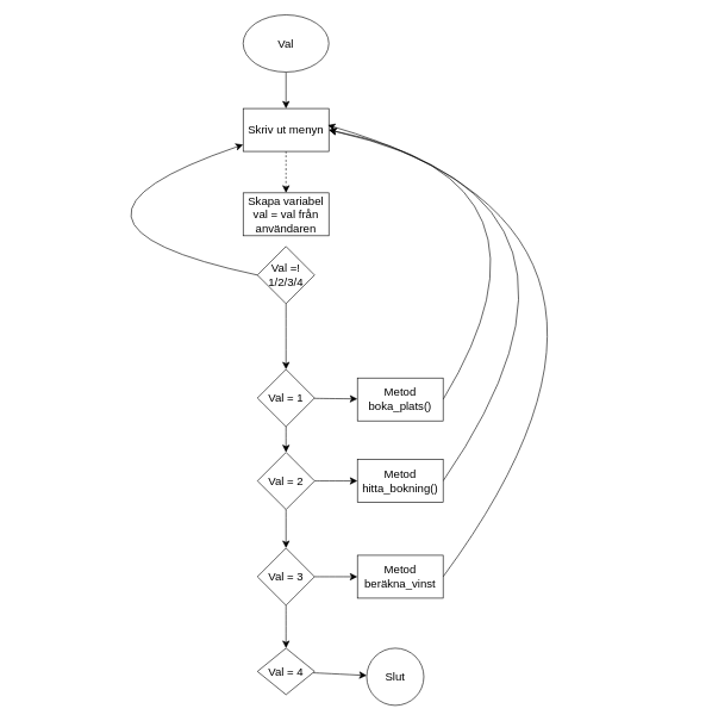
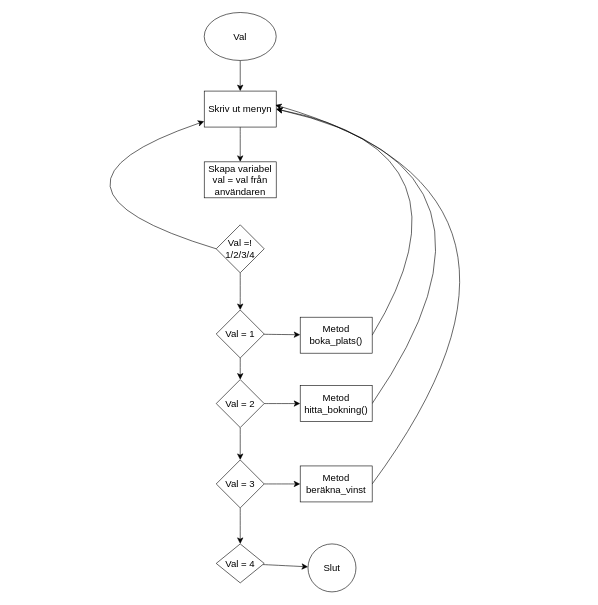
  <mxCell id="0" />
  <mxCell id="1" parent="0" />
  <mxCell id="2" value="" style="edgeStyle=none;curved=1;rounded=0;orthogonalLoop=1;jettySize=auto;html=1;fontSize=12;startSize=8;endSize=8;" edge="1" parent="1" source="3" target="5"><mxGeometry relative="1" as="geometry" /></mxCell>
  <mxCell id="3" value="Val" style="ellipse;whiteSpace=wrap;html=1;fontSize=16;" vertex="1" parent="1"><mxGeometry x="340" y="20" width="120" height="80" as="geometry" /></mxCell>
- <mxCell id="4" value="" style="edgeStyle=none;curved=1;rounded=0;orthogonalLoop=1;jettySize=auto;html=1;fontSize=12;startSize=8;endSize=8;dashed=1;" edge="1" parent="1" source="5" target="6"><mxGeometry relative="1" as="geometry" /></mxCell>
+ <mxCell id="4" value="" style="edgeStyle=none;curved=1;rounded=0;orthogonalLoop=1;jettySize=auto;html=1;fontSize=12;startSize=8;endSize=8;" edge="1" parent="1" source="5" target="6"><mxGeometry relative="1" as="geometry" /></mxCell>
  <mxCell id="5" value="Skriv ut menyn" style="whiteSpace=wrap;html=1;fontSize=16;" vertex="1" parent="1"><mxGeometry x="340" y="151" width="120" height="60" as="geometry" /></mxCell>
  <mxCell id="6" value="Skapa variabel val = val från användaren" style="whiteSpace=wrap;html=1;fontSize=16;" vertex="1" parent="1"><mxGeometry x="340" y="269" width="120" height="60" as="geometry" /></mxCell>
  <mxCell id="7" style="edgeStyle=none;curved=1;rounded=0;orthogonalLoop=1;jettySize=auto;html=1;exitX=0;exitY=0.5;exitDx=0;exitDy=0;fontSize=12;startSize=8;endSize=8;" edge="1" parent="1" source="9" target="5"><mxGeometry relative="1" as="geometry"><Array as="points"><mxPoint x="20" y="311" /></Array></mxGeometry></mxCell>
  <mxCell id="8" value="" style="edgeStyle=none;curved=1;rounded=0;orthogonalLoop=1;jettySize=auto;html=1;fontSize=12;startSize=8;endSize=8;" edge="1" parent="1" source="9" target="12"><mxGeometry relative="1" as="geometry" /></mxCell>
- <mxCell id="9" value="Val =! 1/2/3/4" style="rhombus;whiteSpace=wrap;html=1;fontSize=16;" vertex="1" parent="1"><mxGeometry x="360" y="344" width="80" height="80" as="geometry" /></mxCell>
+ <mxCell id="9" value="Val =! 1/2/3/4" style="rhombus;whiteSpace=wrap;html=1;fontSize=16;" vertex="1" parent="1"><mxGeometry x="360" y="374" width="80" height="80" as="geometry" /></mxCell>
  <mxCell id="10" value="" style="edgeStyle=none;curved=1;rounded=0;orthogonalLoop=1;jettySize=auto;html=1;fontSize=12;startSize=8;endSize=8;" edge="1" parent="1" source="12" target="14"><mxGeometry relative="1" as="geometry" /></mxCell>
  <mxCell id="11" value="" style="edgeStyle=none;curved=1;rounded=0;orthogonalLoop=1;jettySize=auto;html=1;fontSize=12;startSize=8;endSize=8;" edge="1" parent="1" source="12" target="17"><mxGeometry relative="1" as="geometry" /></mxCell>
  <mxCell id="12" value="Val = 1" style="rhombus;whiteSpace=wrap;html=1;fontSize=16;" vertex="1" parent="1"><mxGeometry x="360" y="516" width="80" height="80" as="geometry" /></mxCell>
  <mxCell id="13" style="edgeStyle=none;curved=1;rounded=0;orthogonalLoop=1;jettySize=auto;html=1;exitX=1;exitY=0.5;exitDx=0;exitDy=0;entryX=1;entryY=0.5;entryDx=0;entryDy=0;fontSize=12;startSize=8;endSize=8;" edge="1" parent="1" source="14" target="5"><mxGeometry relative="1" as="geometry"><Array as="points"><mxPoint x="807" y="250" /></Array></mxGeometry></mxCell>
  <mxCell id="14" value="Metod boka_plats()" style="whiteSpace=wrap;html=1;fontSize=16;" vertex="1" parent="1"><mxGeometry x="500" y="528" width="120" height="60" as="geometry" /></mxCell>
  <mxCell id="15" value="" style="edgeStyle=none;curved=1;rounded=0;orthogonalLoop=1;jettySize=auto;html=1;fontSize=12;startSize=8;endSize=8;" edge="1" parent="1" source="17" target="19"><mxGeometry relative="1" as="geometry" /></mxCell>
  <mxCell id="16" value="" style="edgeStyle=none;curved=1;rounded=0;orthogonalLoop=1;jettySize=auto;html=1;fontSize=12;startSize=8;endSize=8;" edge="1" parent="1" source="17" target="22"><mxGeometry relative="1" as="geometry" /></mxCell>
  <mxCell id="17" value="Val = 2" style="rhombus;whiteSpace=wrap;html=1;fontSize=16;" vertex="1" parent="1"><mxGeometry x="360" y="632" width="80" height="80" as="geometry" /></mxCell>
  <mxCell id="18" style="edgeStyle=none;curved=1;rounded=0;orthogonalLoop=1;jettySize=auto;html=1;exitX=1;exitY=0.5;exitDx=0;exitDy=0;fontSize=12;startSize=8;endSize=8;entryX=1;entryY=0.5;entryDx=0;entryDy=0;" edge="1" parent="1" source="19" target="5"><mxGeometry relative="1" as="geometry"><mxPoint x="590.235" y="253.059" as="targetPoint" /><Array as="points"><mxPoint x="891" y="278" /></Array></mxGeometry></mxCell>
  <mxCell id="19" value="Metod hitta_bokning()" style="whiteSpace=wrap;html=1;fontSize=16;" vertex="1" parent="1"><mxGeometry x="500" y="642" width="120" height="60" as="geometry" /></mxCell>
  <mxCell id="20" value="" style="edgeStyle=none;curved=1;rounded=0;orthogonalLoop=1;jettySize=auto;html=1;fontSize=12;startSize=8;endSize=8;" edge="1" parent="1" source="22" target="24"><mxGeometry relative="1" as="geometry" /></mxCell>
  <mxCell id="21" value="" style="edgeStyle=none;curved=1;rounded=0;orthogonalLoop=1;jettySize=auto;html=1;fontSize=12;startSize=8;endSize=8;" edge="1" parent="1" source="22" target="26"><mxGeometry relative="1" as="geometry" /></mxCell>
  <mxCell id="22" value="Val = 3" style="rhombus;whiteSpace=wrap;html=1;fontSize=16;" vertex="1" parent="1"><mxGeometry x="360" y="766" width="80" height="80" as="geometry" /></mxCell>
  <mxCell id="23" style="edgeStyle=none;curved=1;rounded=0;orthogonalLoop=1;jettySize=auto;html=1;exitX=1;exitY=0.5;exitDx=0;exitDy=0;fontSize=12;startSize=8;endSize=8;" edge="1" parent="1" source="24"><mxGeometry relative="1" as="geometry"><mxPoint x="458.471" y="174.235" as="targetPoint" /><Array as="points"><mxPoint x="975" y="325" /></Array></mxGeometry></mxCell>
  <mxCell id="24" value="Metod beräkna_vinst" style="whiteSpace=wrap;html=1;fontSize=16;" vertex="1" parent="1"><mxGeometry x="500" y="776" width="120" height="60" as="geometry" /></mxCell>
  <mxCell id="25" value="" style="edgeStyle=none;curved=1;rounded=0;orthogonalLoop=1;jettySize=auto;html=1;fontSize=12;startSize=8;endSize=8;" edge="1" parent="1" source="26" target="27"><mxGeometry relative="1" as="geometry" /></mxCell>
  <mxCell id="26" value="Val = 4" style="rhombus;whiteSpace=wrap;html=1;fontSize=16;" vertex="1" parent="1"><mxGeometry x="360" y="906" width="80" height="65" as="geometry" /></mxCell>
  <mxCell id="27" value="Slut" style="ellipse;whiteSpace=wrap;html=1;fontSize=16;" vertex="1" parent="1"><mxGeometry x="513" y="906" width="80" height="80" as="geometry" /></mxCell>
